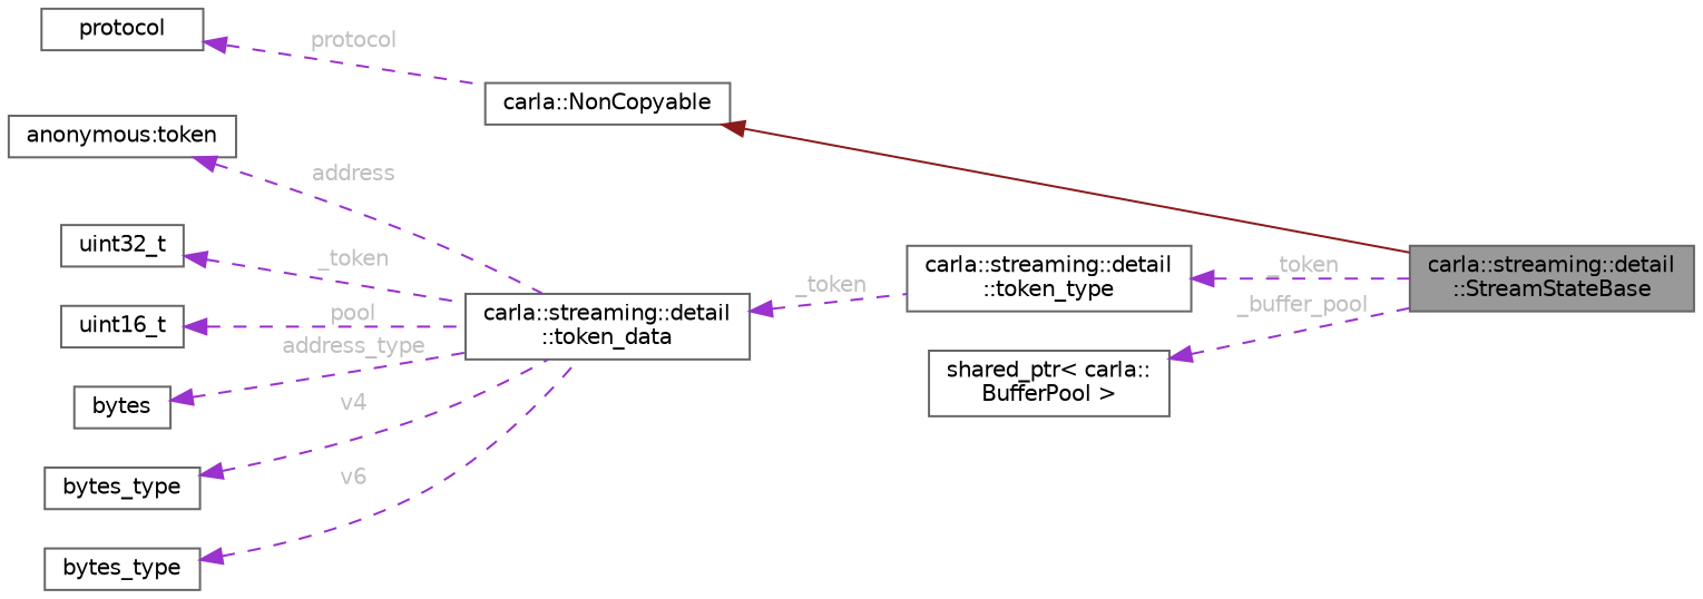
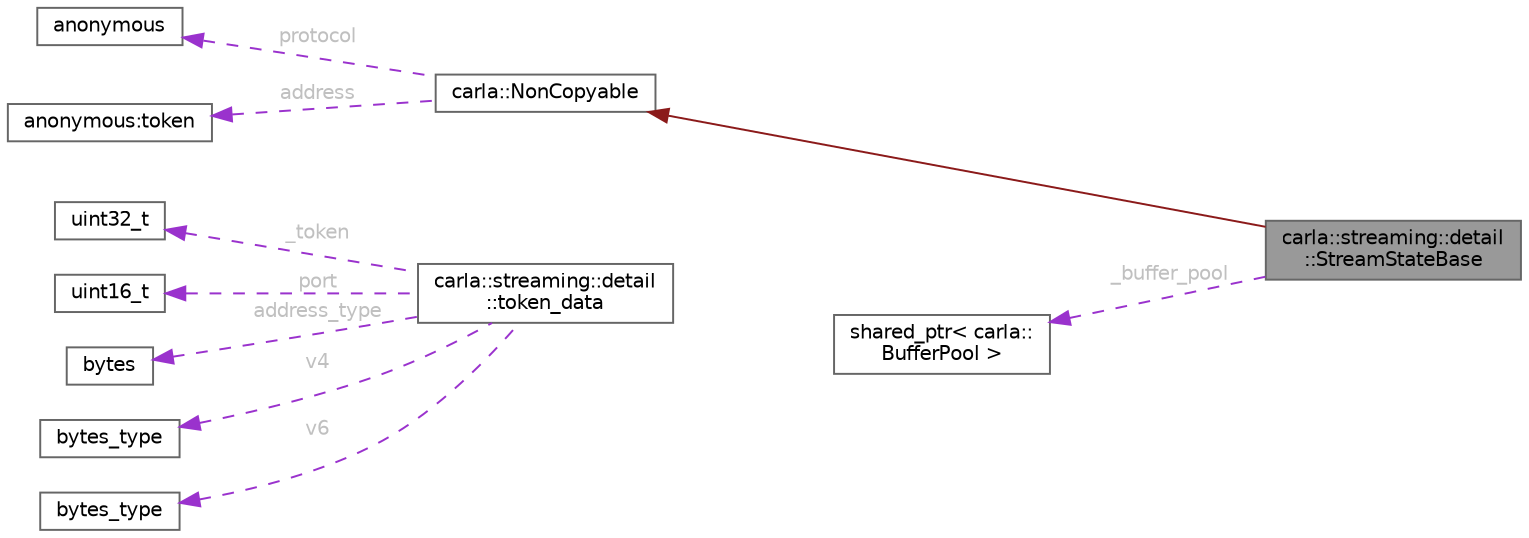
  digraph {
    rankdir=LR
    node [color=gray40 fillcolor=white fontname=Helvetica fontsize=10 shape=box style=filled]
    edge [color=darkorchid3 dir=back fontname=Helvetica fontsize=10 labelfontname=Helvetica labelfontsize=10 style=dashed fontcolor=grey]
    n1 [fillcolor=grey60 fontcolor=black height=0.2 label="carla::streaming::detail\l::StreamStateBase" width=0.4]
    n2 [height=0.2 label="carla::NonCopyable" width=0.4]
-   n3 [height=0.2 label="carla::streaming::detail\l::token_type" width=0.4]
    n4 [height=0.2 label="carla::streaming::detail\l::token_data" width=0.4]
-   n5 [height=0.2 label=protocol width=0.4]
+   n5 [height=0.2 label=anonymous width=0.4]
    n6 [height=0.2 label="anonymous:token" width=0.4]
    n7 [height=0.2 label=uint32_t width=0.4]
    n8 [height=0.2 label=uint16_t width=0.4]
    n9 [height=0.2 label=bytes width=0.4]
    n10 [height=0.2 label=bytes_type width=0.4]
    n11 [height=0.2 label=bytes_type width=0.4]
    n12 [height=0.2 label="shared_ptr\< carla::\lBufferPool \>" width=0.4]
    n2 -> n1 [color=firebrick4 style=solid fontcolor=""]
-   n3 -> n1 [label=" _token"]
-   n4 -> n3 [label=" _token"]
    n5 -> n2 [label=" protocol"]
-   n6 -> n4 [label=" address"]
+   n6 -> n2 [label=" address"]
    n7 -> n4 [label=" _token"]
-   n8 -> n4 [label=" pool"]
+   n8 -> n4 [label=" port"]
    n9 -> n4 [label=" address_type"]
    n10 -> n4 [label=" v4"]
    n11 -> n4 [label=" v6"]
    n12 -> n1 [label=" _buffer_pool"]
  }
